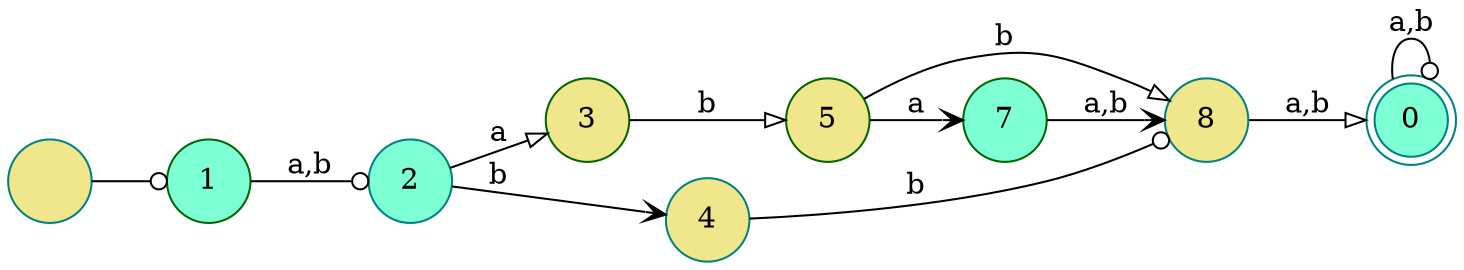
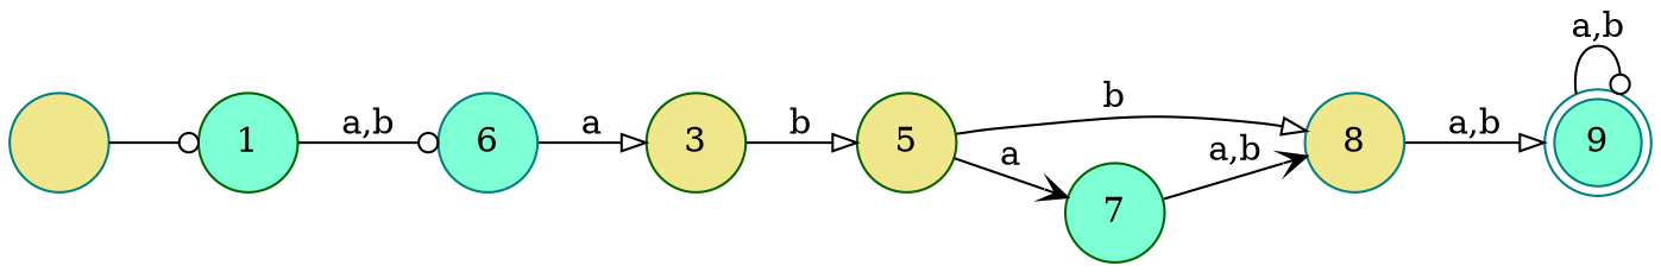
  digraph {
    rankdir=LR
    node [color=teal fillcolor=khaki margin=0.1 shape=circle style=filled]
    edge [arrowhead=odot]
-   9 [fillcolor=aquamarine margin=0 shape=doublecircle label=0]
+   9 [fillcolor=aquamarine margin=0 shape=doublecircle]
    " " [width=0]
    1 [color=darkgreen fillcolor=aquamarine]
-   2 [fillcolor=aquamarine]
+   2 [fillcolor=aquamarine label=6]
    3 [color=darkgreen]
-   4
    5 [color=darkgreen]
    8
    7 [color=darkgreen fillcolor=aquamarine]
    9 -> 9 [label="a,b"]
    " " -> 1
    1 -> 2 [label="a,b"]
    2 -> 3 [arrowhead=onormal label=a]
-   2 -> 4 [arrowhead=vee label=b]
    3 -> 5 [arrowhead=onormal label=b]
-   4 -> 8 [label=b]
    5 -> 8 [arrowhead=onormal label=b]
    5 -> 7 [arrowhead=vee label=a]
    8 -> 9 [arrowhead=onormal label="a,b"]
    7 -> 8 [arrowhead=vee label="a,b"]
  }
